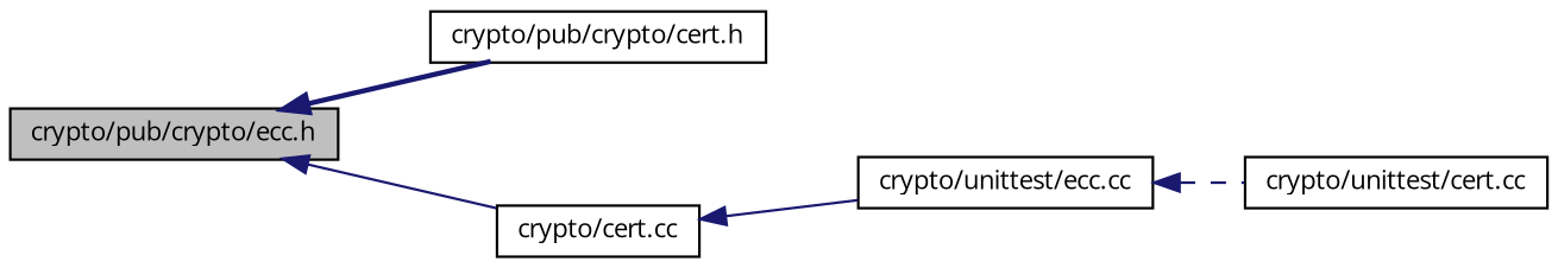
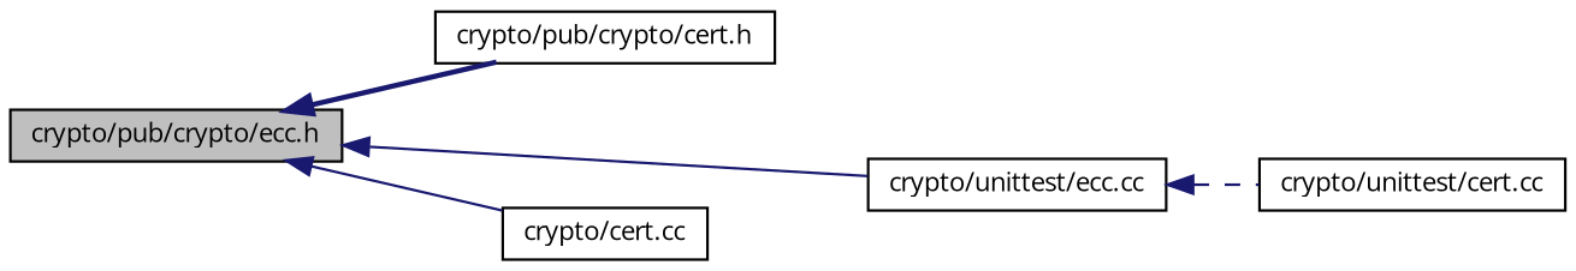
  digraph {
    fontname="Open Sans"
    rankdir=LR
    node [color=black fillcolor=white fontname="Open Sans" fontsize=10 shape=record style=filled]
    edge [color=midnightblue dir=back fontname="Open Sans" fontsize=10 labelfontname=Helvetica labelfontsize=10 style=solid]
    n1 [fillcolor=grey75 fontcolor=black height=0.2 label="crypto/pub/crypto/ecc.h" width=0.4]
    n2 [height=0.2 label="crypto/pub/crypto/cert.h" width=0.4]
    n3 [height=0.2 label="crypto/unittest/ecc.cc" width=0.4]
    n4 [height=0.2 label="crypto/cert.cc" width=0.4]
    n5 [height=0.2 label="crypto/unittest/cert.cc" width=0.4]
    n1 -> n2 [style=bold]
-   n4 -> n3
+   n1 -> n3
    n1 -> n4
    n3 -> n5 [style=dashed]
  }
